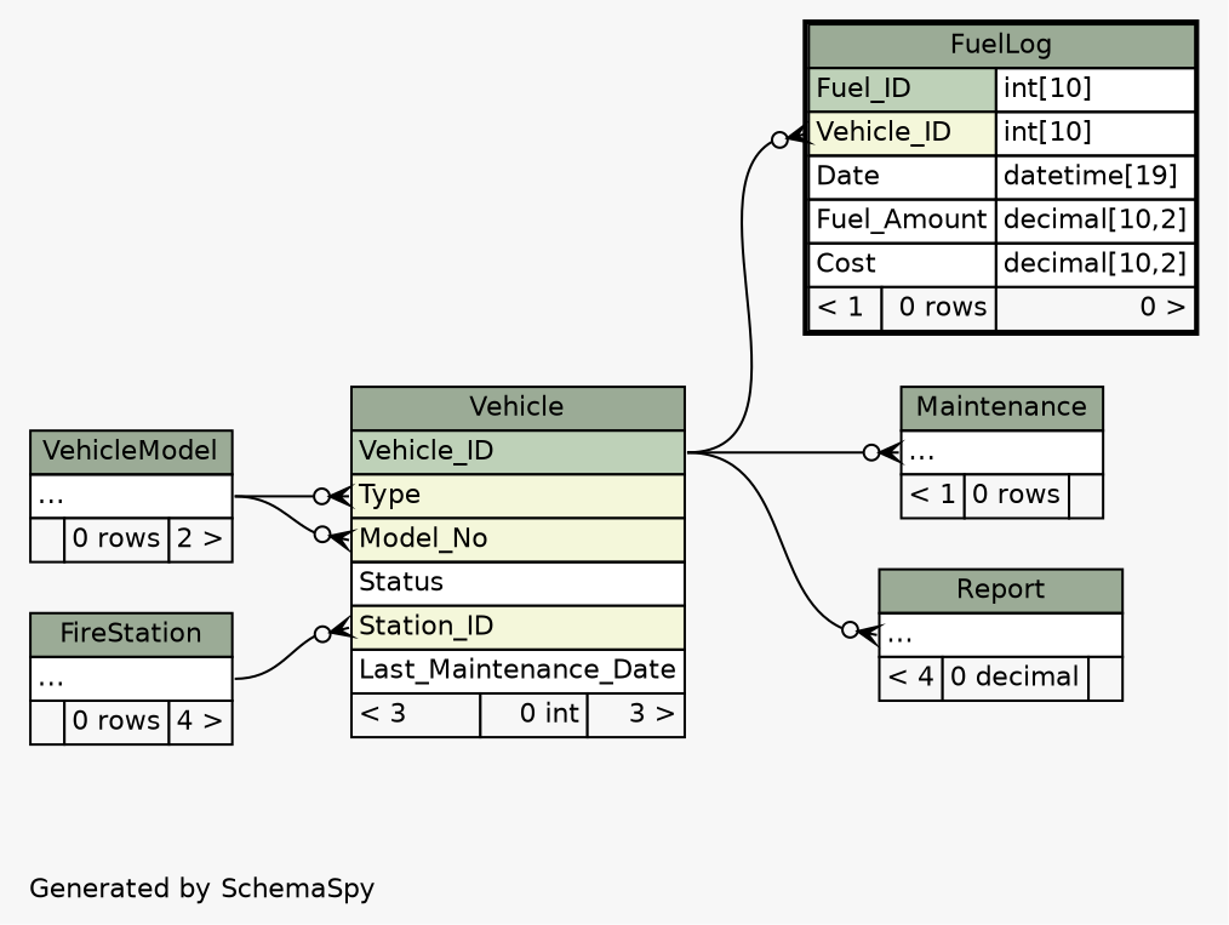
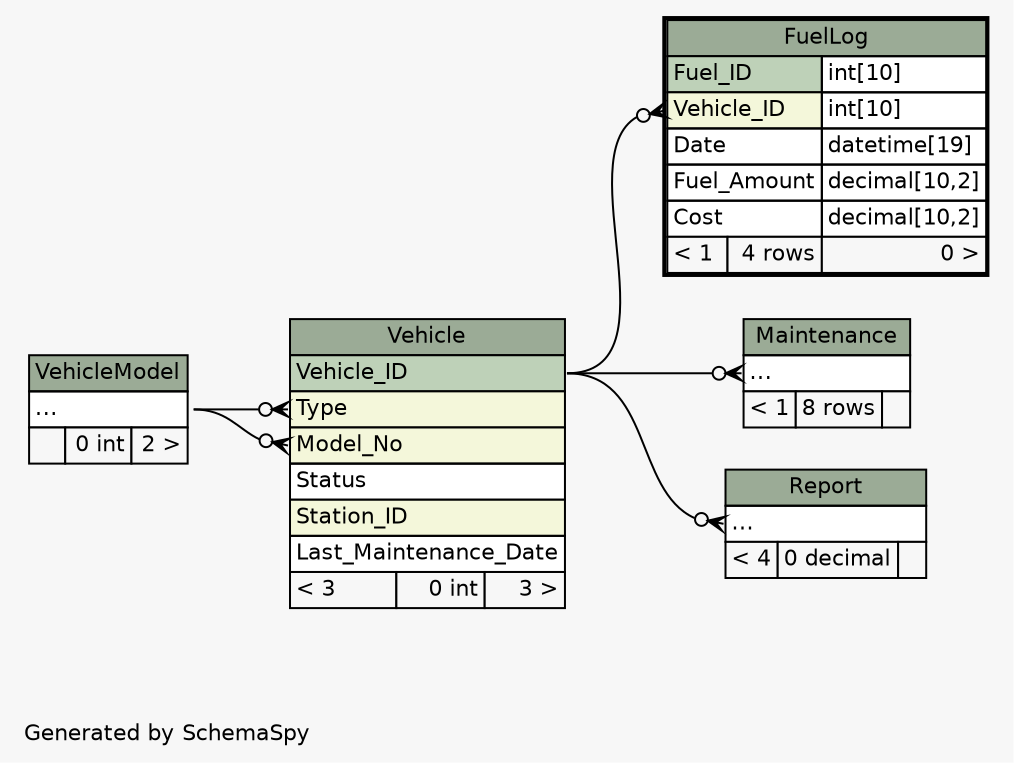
  digraph {
    bgcolor="#f7f7f7"
    fontname=Helvetica
    fontsize=11
    label="\nGenerated by SchemaSpy"
    labeljust=l
    nodesep=0.18
    rankdir=RL
    ranksep=0.46
    node [fontname=Helvetica fontsize=11 shape=plaintext]
    edge [arrowhead=none arrowsize=0.8 arrowtail=crowodot dir=back headport="Vehicle_ID:e" tailport="elipses:w"]
-   n1 [label=<     <TABLE BORDER="2" CELLBORDER="1" CELLSPACING="0" BGCOLOR="#ffffff">       <TR><TD COLSPAN="3" BGCOLOR="#9bab96" ALIGN="CENTER">FuelLog</TD></TR>       <TR><TD PORT="Fuel_ID" COLSPAN="2" BGCOLOR="#bed1b8" ALIGN="LEFT">Fuel_ID</TD><TD PORT="Fuel_ID.type" ALIGN="LEFT">int[10]</TD></TR>       <TR><TD PORT="Vehicle_ID" COLSPAN="2" BGCOLOR="#f4f7da" ALIGN="LEFT">Vehicle_ID</TD><TD PORT="Vehicle_ID.type" ALIGN="LEFT">int[10]</TD></TR>       <TR><TD PORT="Date" COLSPAN="2" ALIGN="LEFT">Date</TD><TD PORT="Date.type" ALIGN="LEFT">datetime[19]</TD></TR>       <TR><TD PORT="Fuel_Amount" COLSPAN="2" ALIGN="LEFT">Fuel_Amount</TD><TD PORT="Fuel_Amount.type" ALIGN="LEFT">decimal[10,2]</TD></TR>       <TR><TD PORT="Cost" COLSPAN="2" ALIGN="LEFT">Cost</TD><TD PORT="Cost.type" ALIGN="LEFT">decimal[10,2]</TD></TR>       <TR><TD ALIGN="LEFT" BGCOLOR="#f7f7f7">&lt; 1</TD><TD ALIGN="RIGHT" BGCOLOR="#f7f7f7">0 rows</TD><TD ALIGN="RIGHT" BGCOLOR="#f7f7f7">0 &gt;</TD></TR>     </TABLE>>]
+   n1 [label=<     <TABLE BORDER="2" CELLBORDER="1" CELLSPACING="0" BGCOLOR="#ffffff">       <TR><TD COLSPAN="3" BGCOLOR="#9bab96" ALIGN="CENTER">FuelLog</TD></TR>       <TR><TD PORT="Fuel_ID" COLSPAN="2" BGCOLOR="#bed1b8" ALIGN="LEFT">Fuel_ID</TD><TD PORT="Fuel_ID.type" ALIGN="LEFT">int[10]</TD></TR>       <TR><TD PORT="Vehicle_ID" COLSPAN="2" BGCOLOR="#f4f7da" ALIGN="LEFT">Vehicle_ID</TD><TD PORT="Vehicle_ID.type" ALIGN="LEFT">int[10]</TD></TR>       <TR><TD PORT="Date" COLSPAN="2" ALIGN="LEFT">Date</TD><TD PORT="Date.type" ALIGN="LEFT">datetime[19]</TD></TR>       <TR><TD PORT="Fuel_Amount" COLSPAN="2" ALIGN="LEFT">Fuel_Amount</TD><TD PORT="Fuel_Amount.type" ALIGN="LEFT">decimal[10,2]</TD></TR>       <TR><TD PORT="Cost" COLSPAN="2" ALIGN="LEFT">Cost</TD><TD PORT="Cost.type" ALIGN="LEFT">decimal[10,2]</TD></TR>       <TR><TD ALIGN="LEFT" BGCOLOR="#f7f7f7">&lt; 1</TD><TD ALIGN="RIGHT" BGCOLOR="#f7f7f7">4 rows</TD><TD ALIGN="RIGHT" BGCOLOR="#f7f7f7">0 &gt;</TD></TR>     </TABLE>>]
    n2 [label=<     <TABLE BORDER="0" CELLBORDER="1" CELLSPACING="0" BGCOLOR="#ffffff">       <TR><TD COLSPAN="3" BGCOLOR="#9bab96" ALIGN="CENTER">Vehicle</TD></TR>       <TR><TD PORT="Vehicle_ID" COLSPAN="3" BGCOLOR="#bed1b8" ALIGN="LEFT">Vehicle_ID</TD></TR>       <TR><TD PORT="Type" COLSPAN="3" BGCOLOR="#f4f7da" ALIGN="LEFT">Type</TD></TR>       <TR><TD PORT="Model_No" COLSPAN="3" BGCOLOR="#f4f7da" ALIGN="LEFT">Model_No</TD></TR>       <TR><TD PORT="Status" COLSPAN="3" ALIGN="LEFT">Status</TD></TR>       <TR><TD PORT="Station_ID" COLSPAN="3" BGCOLOR="#f4f7da" ALIGN="LEFT">Station_ID</TD></TR>       <TR><TD PORT="Last_Maintenance_Date" COLSPAN="3" ALIGN="LEFT">Last_Maintenance_Date</TD></TR>       <TR><TD ALIGN="LEFT" BGCOLOR="#f7f7f7">&lt; 3</TD><TD ALIGN="RIGHT" BGCOLOR="#f7f7f7">0 int</TD><TD ALIGN="RIGHT" BGCOLOR="#f7f7f7">3 &gt;</TD></TR>     </TABLE>>]
-   n3 [label=<     <TABLE BORDER="0" CELLBORDER="1" CELLSPACING="0" BGCOLOR="#ffffff">       <TR><TD COLSPAN="3" BGCOLOR="#9bab96" ALIGN="CENTER">VehicleModel</TD></TR>       <TR><TD PORT="elipses" COLSPAN="3" ALIGN="LEFT">...</TD></TR>       <TR><TD ALIGN="LEFT" BGCOLOR="#f7f7f7">  </TD><TD ALIGN="RIGHT" BGCOLOR="#f7f7f7">0 rows</TD><TD ALIGN="RIGHT" BGCOLOR="#f7f7f7">2 &gt;</TD></TR>     </TABLE>>]
-   n4 [label=<     <TABLE BORDER="0" CELLBORDER="1" CELLSPACING="0" BGCOLOR="#ffffff">       <TR><TD COLSPAN="3" BGCOLOR="#9bab96" ALIGN="CENTER">FireStation</TD></TR>       <TR><TD PORT="elipses" COLSPAN="3" ALIGN="LEFT">...</TD></TR>       <TR><TD ALIGN="LEFT" BGCOLOR="#f7f7f7">  </TD><TD ALIGN="RIGHT" BGCOLOR="#f7f7f7">0 rows</TD><TD ALIGN="RIGHT" BGCOLOR="#f7f7f7">4 &gt;</TD></TR>     </TABLE>>]
-   n5 [label=<     <TABLE BORDER="0" CELLBORDER="1" CELLSPACING="0" BGCOLOR="#ffffff">       <TR><TD COLSPAN="3" BGCOLOR="#9bab96" ALIGN="CENTER">Maintenance</TD></TR>       <TR><TD PORT="elipses" COLSPAN="3" ALIGN="LEFT">...</TD></TR>       <TR><TD ALIGN="LEFT" BGCOLOR="#f7f7f7">&lt; 1</TD><TD ALIGN="RIGHT" BGCOLOR="#f7f7f7">0 rows</TD><TD ALIGN="RIGHT" BGCOLOR="#f7f7f7">  </TD></TR>     </TABLE>>]
+   n3 [label=<     <TABLE BORDER="0" CELLBORDER="1" CELLSPACING="0" BGCOLOR="#ffffff">       <TR><TD COLSPAN="3" BGCOLOR="#9bab96" ALIGN="CENTER">VehicleModel</TD></TR>       <TR><TD PORT="elipses" COLSPAN="3" ALIGN="LEFT">...</TD></TR>       <TR><TD ALIGN="LEFT" BGCOLOR="#f7f7f7">  </TD><TD ALIGN="RIGHT" BGCOLOR="#f7f7f7">0 int</TD><TD ALIGN="RIGHT" BGCOLOR="#f7f7f7">2 &gt;</TD></TR>     </TABLE>>]
+   n5 [label=<     <TABLE BORDER="0" CELLBORDER="1" CELLSPACING="0" BGCOLOR="#ffffff">       <TR><TD COLSPAN="3" BGCOLOR="#9bab96" ALIGN="CENTER">Maintenance</TD></TR>       <TR><TD PORT="elipses" COLSPAN="3" ALIGN="LEFT">...</TD></TR>       <TR><TD ALIGN="LEFT" BGCOLOR="#f7f7f7">&lt; 1</TD><TD ALIGN="RIGHT" BGCOLOR="#f7f7f7">8 rows</TD><TD ALIGN="RIGHT" BGCOLOR="#f7f7f7">  </TD></TR>     </TABLE>>]
    n6 [label=<     <TABLE BORDER="0" CELLBORDER="1" CELLSPACING="0" BGCOLOR="#ffffff">       <TR><TD COLSPAN="3" BGCOLOR="#9bab96" ALIGN="CENTER">Report</TD></TR>       <TR><TD PORT="elipses" COLSPAN="3" ALIGN="LEFT">...</TD></TR>       <TR><TD ALIGN="LEFT" BGCOLOR="#f7f7f7">&lt; 4</TD><TD ALIGN="RIGHT" BGCOLOR="#f7f7f7">0 decimal</TD><TD ALIGN="RIGHT" BGCOLOR="#f7f7f7">  </TD></TR>     </TABLE>>]
    n1 -> n2 [tailport="Vehicle_ID:w"]
    n2 -> n3 [headport="elipses:e" tailport="Model_No:w"]
    n2 -> n3 [headport="elipses:e" tailport="Type:w"]
-   n2 -> n4 [headport="elipses:e" tailport="Station_ID:w"]
    n5 -> n2
    n6 -> n2
  }
